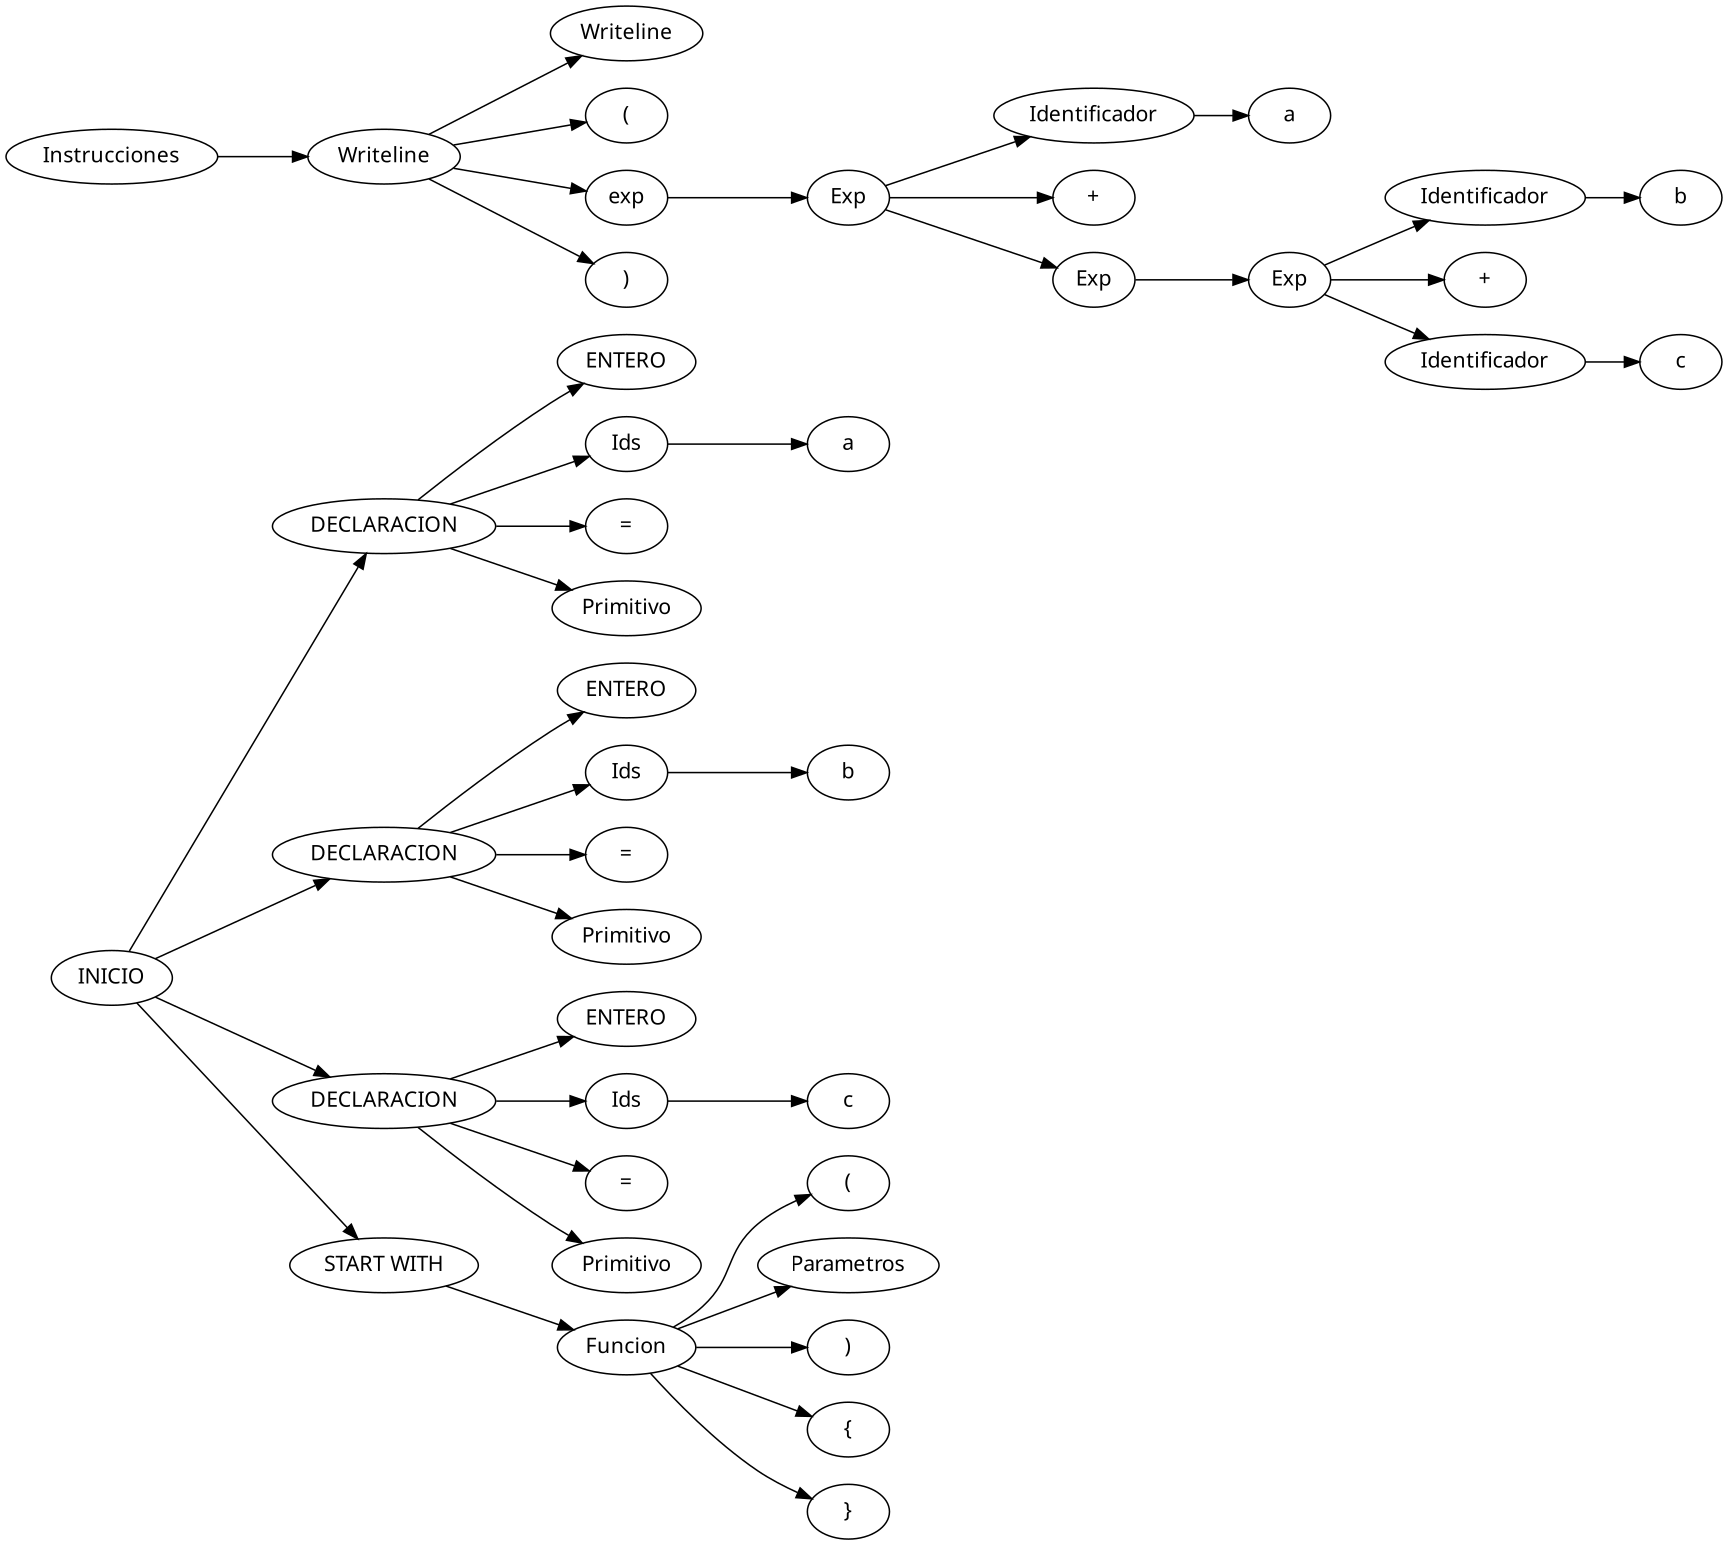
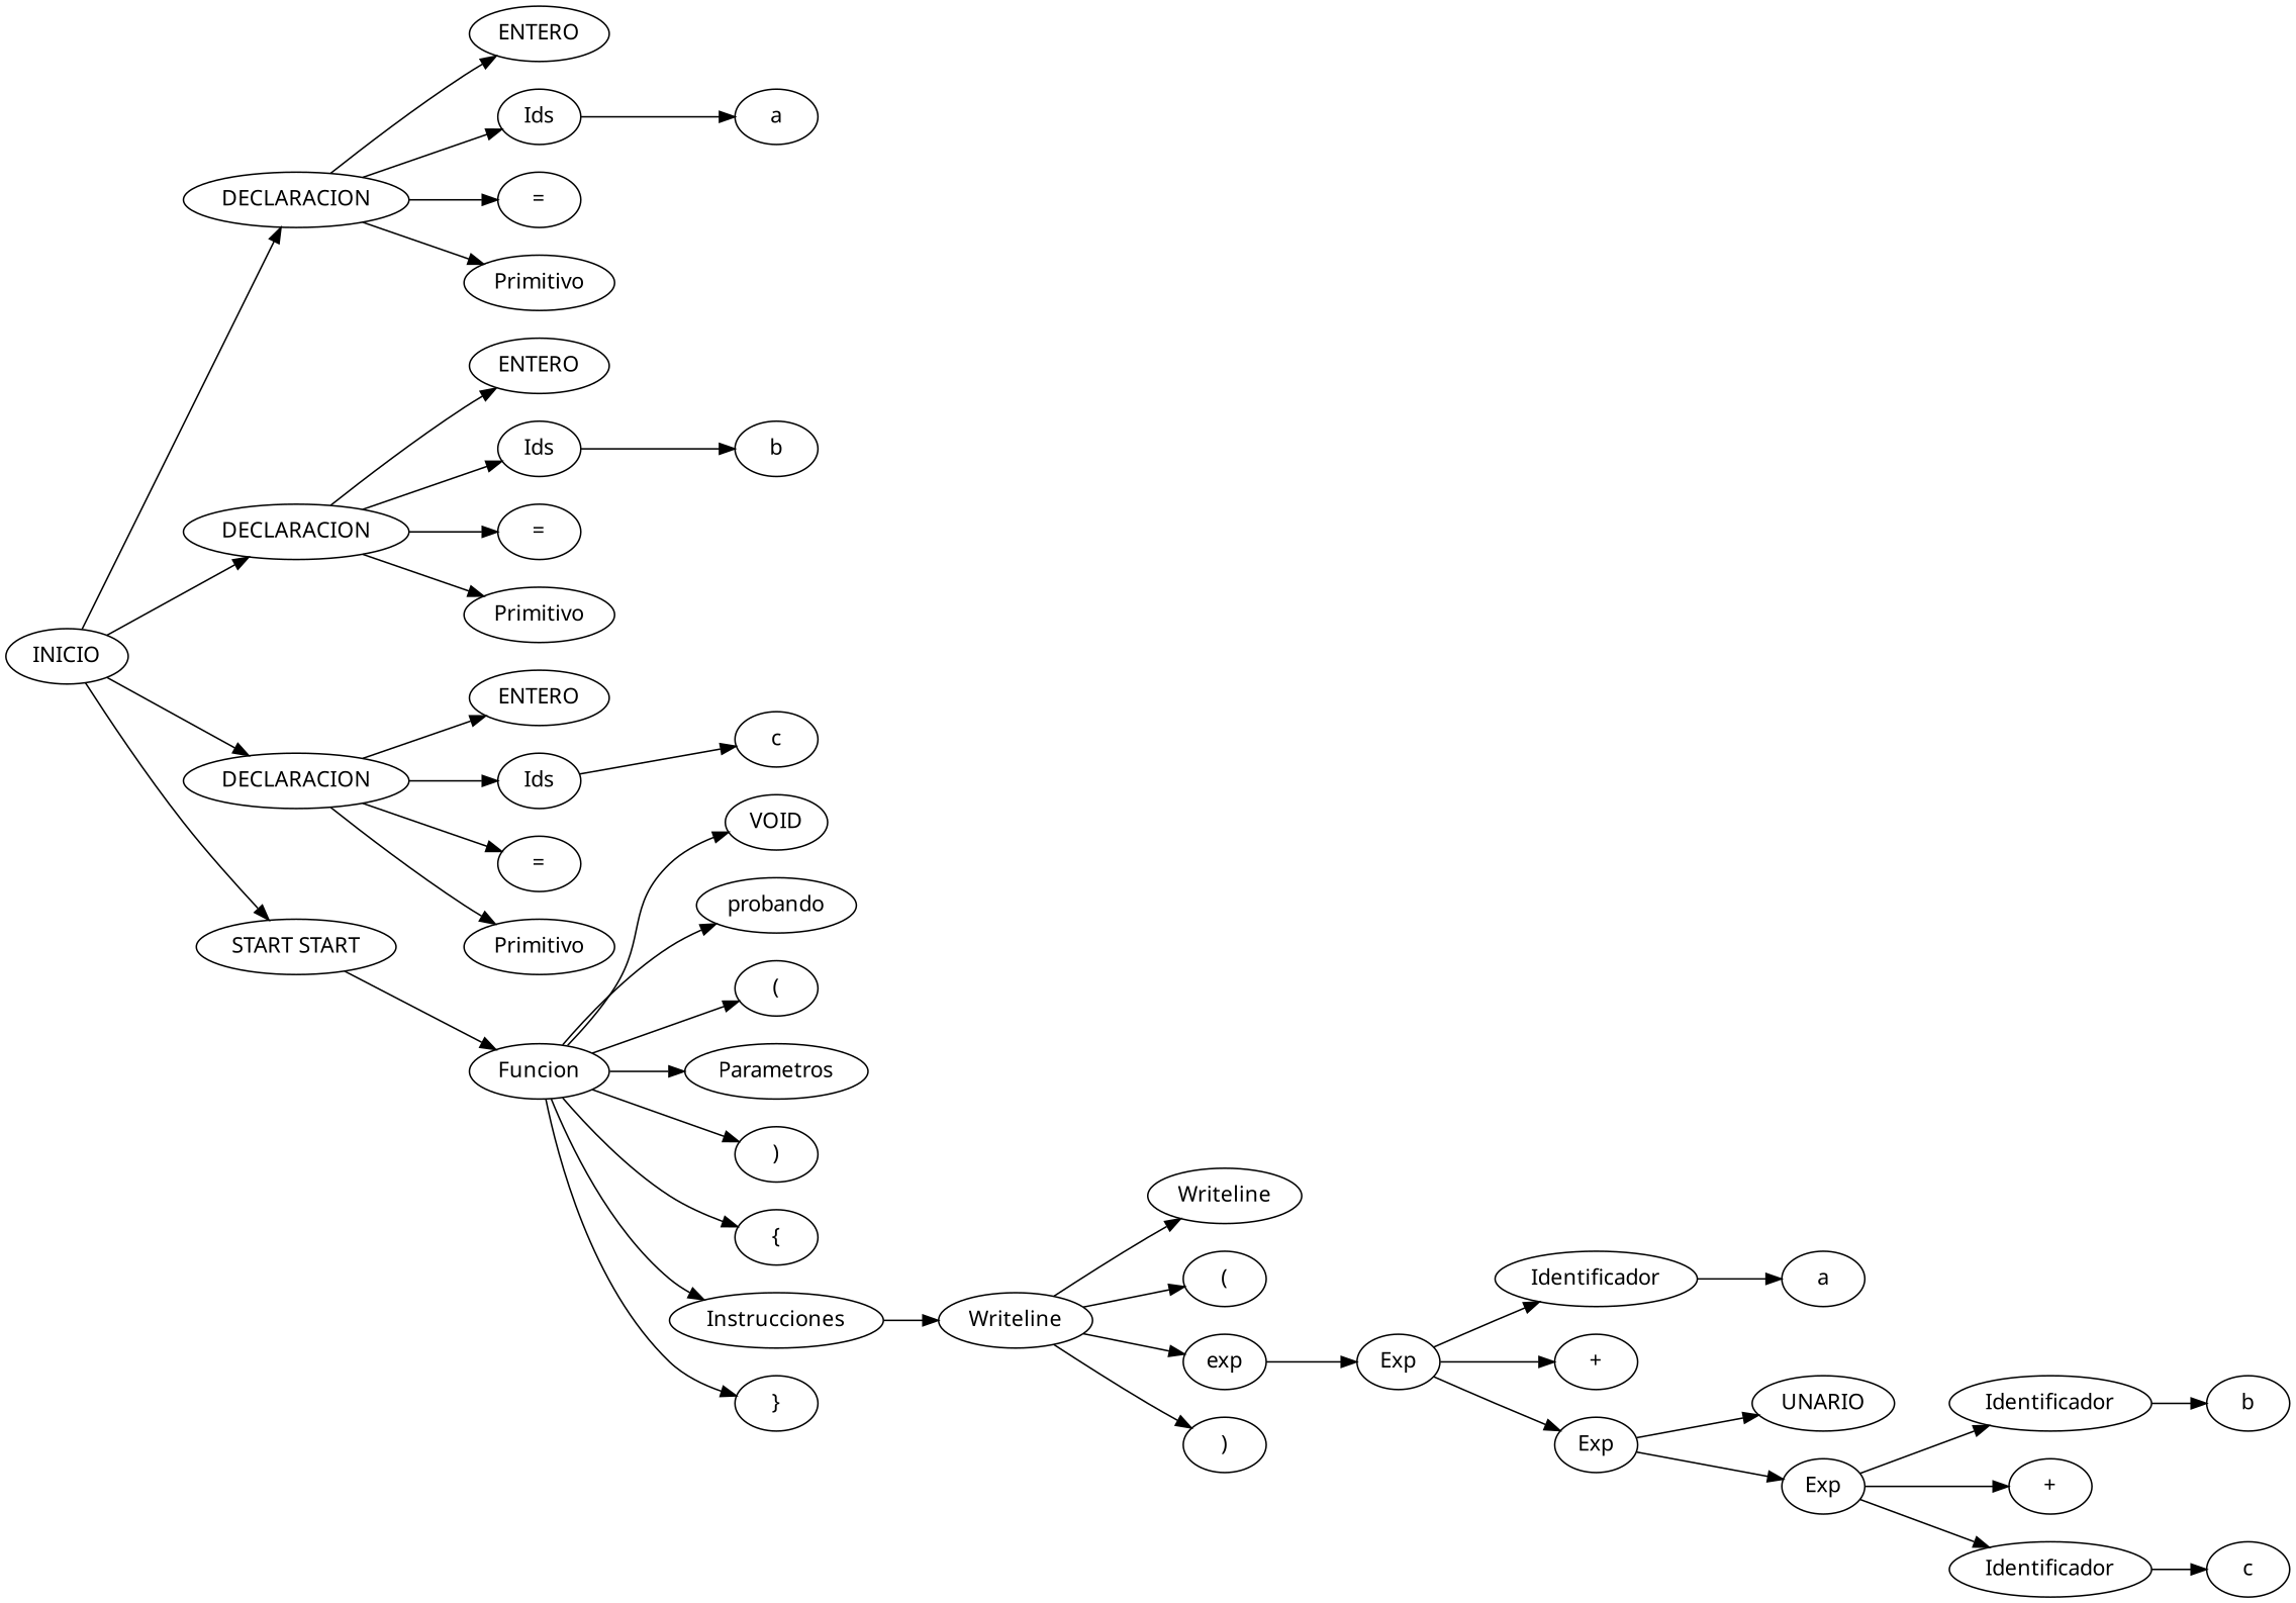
  digraph {
    fontname="Noto Sans"
    rankdir=LR
    node [fontname="Noto Sans"]
    edge [fontname="Noto Sans"]
    n1 [label=INICIO]
    n2 [label=DECLARACION]
    n3 [label=DECLARACION]
    n4 [label=DECLARACION]
-   n5 [label="START WITH"]
+   n5 [label="START START"]
    n6 [label=ENTERO]
    n7 [label=Ids]
    n8 [label="="]
    n9 [label=Primitivo]
    n10 [label=ENTERO]
    n11 [label=Ids]
    n12 [label="="]
    n13 [label=Primitivo]
    n14 [label=ENTERO]
    n15 [label=Ids]
    n16 [label="="]
    n17 [label=Primitivo]
    n18 [label=Funcion]
+   n19 [label=VOID]
+   n20 [label=probando]
    n21 [label="("]
    n22 [label=Parametros]
    n23 [label=")"]
    n24 [label="{"]
    n25 [label=Instrucciones]
    n26 [label="}"]
    n27 [label=a]
    n28 [label=b]
    n29 [label=c]
    n30 [label=Writeline]
    n31 [label=Writeline]
    n32 [label="("]
    n33 [label=exp]
    n34 [label=")"]
    n35 [label=Exp]
    n36 [label=Identificador]
    n37 [label="+"]
    n38 [label=Exp]
    n39 [label=a]
+   n40 [label=UNARIO]
    n41 [label=Exp]
    n42 [label=Identificador]
    n43 [label="+"]
    n44 [label=Identificador]
    n45 [label=b]
    n46 [label=c]
    n1 -> n2
    n1 -> n3
    n1 -> n4
    n1 -> n5
    n2 -> n6
    n2 -> n7
    n2 -> n8
    n2 -> n9
    n3 -> n10
    n3 -> n11
    n3 -> n12
    n3 -> n13
    n4 -> n14
    n4 -> n15
    n4 -> n16
    n4 -> n17
    n5 -> n18
    n7 -> n27
    n11 -> n28
    n15 -> n29
+   n18 -> n19
+   n18 -> n20
    n18 -> n21
    n18 -> n22
    n18 -> n23
    n18 -> n24
+   n18 -> n25
    n18 -> n26
    n25 -> n30
    n30 -> n31
    n30 -> n32
    n30 -> n33
    n30 -> n34
    n33 -> n35
    n35 -> n36
    n35 -> n37
    n35 -> n38
    n36 -> n39
+   n38 -> n40
    n38 -> n41
    n41 -> n42
    n41 -> n43
    n41 -> n44
    n42 -> n45
    n44 -> n46
  }
